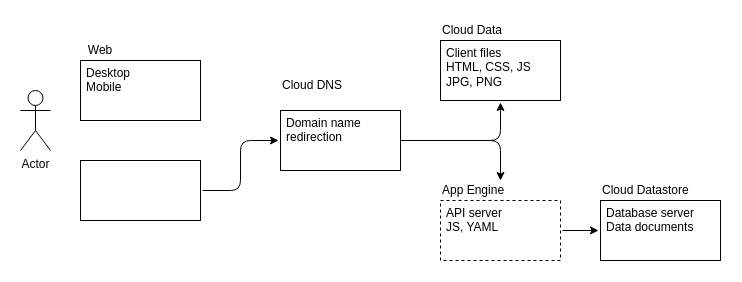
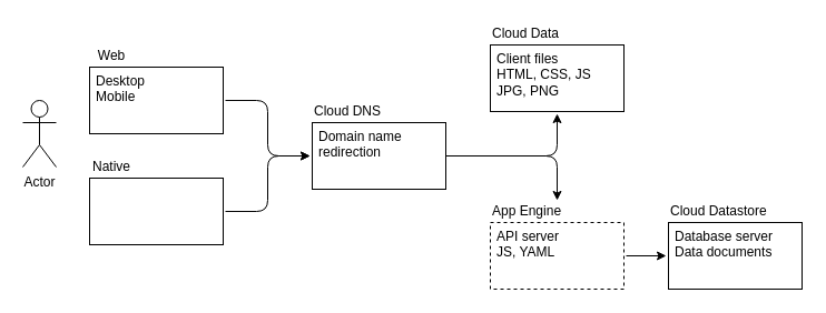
  <mxCell id="0" />
  <mxCell id="1" parent="0" />
  <mxCell id="2" value="Actor" style="shape=umlActor;verticalLabelPosition=bottom;labelBackgroundColor=#ffffff;verticalAlign=top;html=1;" vertex="1" parent="1"><mxGeometry x="20" y="90" width="30" height="60" as="geometry" /></mxCell>
  <mxCell id="3" value="Desktop&lt;br&gt;&lt;div style=&quot;text-align: left&quot;&gt;&lt;span&gt;Mobile&lt;/span&gt;&lt;/div&gt;" style="rounded=0;whiteSpace=wrap;html=1;verticalAlign=top;align=left;perimeterSpacing=2;spacingLeft=4;spacing=2;spacingTop=-1;" vertex="1" parent="1"><mxGeometry x="80" y="60" width="120" height="60" as="geometry" /></mxCell>
  <mxCell id="4" value="Web" style="text;html=1;strokeColor=none;fillColor=none;align=center;verticalAlign=middle;whiteSpace=wrap;rounded=0;" vertex="1" parent="1"><mxGeometry x="80" y="40" width="40" height="20" as="geometry" /></mxCell>
  <mxCell id="5" value="" style="rounded=0;whiteSpace=wrap;html=1;verticalAlign=top;align=left;perimeterSpacing=2;spacingLeft=4;spacing=2;spacingTop=-1;" vertex="1" parent="1"><mxGeometry x="80" y="160" width="120" height="60" as="geometry" /></mxCell>
- <mxCell id="7" value="Cloud DNS" style="text;html=1;strokeColor=none;fillColor=none;align=left;verticalAlign=middle;whiteSpace=wrap;rounded=0;" vertex="1" parent="1"><mxGeometry x="280" y="75" width="120" height="20" as="geometry" /></mxCell>
+ <mxCell id="6" value="Native" style="text;html=1;strokeColor=none;fillColor=none;align=center;verticalAlign=middle;whiteSpace=wrap;rounded=0;" vertex="1" parent="1"><mxGeometry x="80" y="140" width="40" height="20" as="geometry" /></mxCell>
+ <mxCell id="7" value="Cloud DNS" style="text;html=1;strokeColor=none;fillColor=none;align=left;verticalAlign=middle;whiteSpace=wrap;rounded=0;" vertex="1" parent="1"><mxGeometry x="280" y="90" width="120" height="20" as="geometry" /></mxCell>
  <mxCell id="8" value="Domain name redirection&lt;br&gt;" style="rounded=0;whiteSpace=wrap;html=1;verticalAlign=top;align=left;perimeterSpacing=2;labelPadding=0;spacingLeft=4;spacing=2;spacingTop=-1;" vertex="1" parent="1"><mxGeometry x="280" y="110" width="120" height="60" as="geometry" /></mxCell>
  <mxCell id="9" value="" style="endArrow=classic;html=1;entryX=0;entryY=0.5;entryDx=0;entryDy=0;align=center;exitX=1;exitY=0.5;exitDx=0;exitDy=0;" edge="1" parent="1" source="5" target="8"><mxGeometry width="50" height="50" relative="1" as="geometry"><mxPoint x="240" y="140" as="sourcePoint" /><mxPoint x="280" y="110" as="targetPoint" /><Array as="points"><mxPoint x="240" y="190" /><mxPoint x="240" y="140" /></Array></mxGeometry></mxCell>
  <mxCell id="10" value="" style="endArrow=classic;html=1;align=center;exitX=1;exitY=0.5;exitDx=0;exitDy=0;entryX=0.5;entryY=1;entryDx=0;entryDy=0;" edge="1" parent="1" source="8" target="12"><mxGeometry width="50" height="50" relative="1" as="geometry"><mxPoint x="450" y="140" as="sourcePoint" /><mxPoint x="500" y="90" as="targetPoint" /><Array as="points"><mxPoint x="500" y="140" /></Array></mxGeometry></mxCell>
  <mxCell id="11" value="" style="endArrow=classic;html=1;align=center;entryX=0.5;entryY=0;entryDx=0;entryDy=0;" edge="1" parent="1" target="15"><mxGeometry width="50" height="50" relative="1" as="geometry"><mxPoint x="400" y="140" as="sourcePoint" /><mxPoint x="500" y="180" as="targetPoint" /><Array as="points"><mxPoint x="500" y="140" /></Array></mxGeometry></mxCell>
  <mxCell id="12" value="Client files&lt;br&gt;HTML, CSS, JS&lt;br&gt;JPG, PNG&lt;br&gt;" style="rounded=0;whiteSpace=wrap;html=1;verticalAlign=top;align=left;perimeterSpacing=2;spacingLeft=4;spacing=2;spacingTop=-1;" vertex="1" parent="1"><mxGeometry x="440" y="40" width="120" height="60" as="geometry" /></mxCell>
  <mxCell id="13" value="Cloud Data" style="text;html=1;strokeColor=none;fillColor=none;align=left;verticalAlign=middle;whiteSpace=wrap;rounded=0;" vertex="1" parent="1"><mxGeometry x="440" y="20" width="120" height="20" as="geometry" /></mxCell>
  <mxCell id="14" value="API server&lt;br&gt;JS, YAML&lt;br&gt;" style="rounded=0;whiteSpace=wrap;html=1;verticalAlign=top;align=left;perimeterSpacing=2;spacingLeft=4;spacing=2;spacingTop=-1;dashed=1;" vertex="1" parent="1"><mxGeometry x="440" y="200" width="120" height="60" as="geometry" /></mxCell>
  <mxCell id="15" value="App Engine" style="text;html=1;strokeColor=none;fillColor=none;align=left;verticalAlign=middle;whiteSpace=wrap;rounded=0;" vertex="1" parent="1"><mxGeometry x="440" y="180" width="120" height="20" as="geometry" /></mxCell>
  <mxCell id="16" value="Cloud Datastore" style="text;html=1;strokeColor=none;fillColor=none;align=left;verticalAlign=middle;whiteSpace=wrap;rounded=0;" vertex="1" parent="1"><mxGeometry x="600" y="180" width="120" height="20" as="geometry" /></mxCell>
  <mxCell id="17" value="Database server&lt;br&gt;Data documents&lt;br&gt;" style="rounded=0;whiteSpace=wrap;html=1;verticalAlign=top;align=left;perimeterSpacing=2;spacingLeft=4;spacing=2;spacingTop=-1;" vertex="1" parent="1"><mxGeometry x="600" y="200" width="120" height="60" as="geometry" /></mxCell>
  <mxCell id="18" value="" style="endArrow=classic;startArrow=none;html=1;align=center;entryX=0;entryY=0.5;entryDx=0;entryDy=0;exitX=1;exitY=0.5;exitDx=0;exitDy=0;startFill=0;" edge="1" parent="1" source="14" target="17"><mxGeometry width="50" height="50" relative="1" as="geometry"><mxPoint x="410" y="320" as="sourcePoint" /><mxPoint x="460" y="270" as="targetPoint" /></mxGeometry></mxCell>
+ <mxCell id="19" value="" style="endArrow=classic;html=1;align=center;exitX=1;exitY=0.5;exitDx=0;exitDy=0;entryX=0;entryY=0.5;entryDx=0;entryDy=0;" edge="1" parent="1" source="3" target="8"><mxGeometry width="50" height="50" relative="1" as="geometry"><mxPoint x="210" y="100" as="sourcePoint" /><mxPoint x="280" y="140" as="targetPoint" /><Array as="points"><mxPoint x="240" y="90" /><mxPoint x="240" y="140" /></Array></mxGeometry></mxCell>
